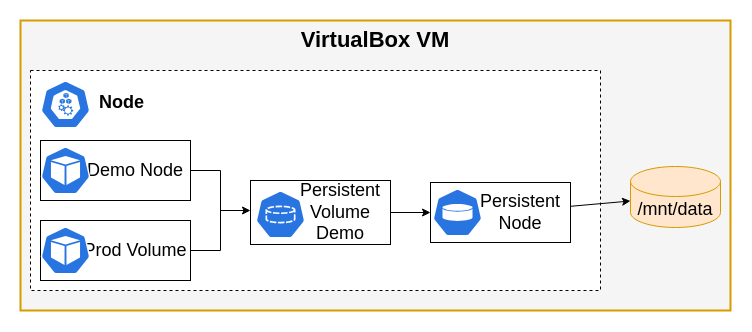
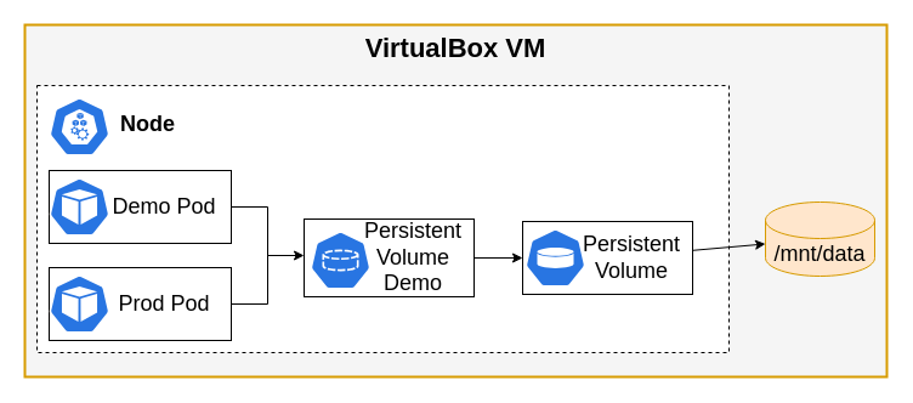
  <mxCell id="0" />
  <mxCell id="1" parent="0" />
  <mxCell id="2" value="VirtualBox VM" style="rounded=0;whiteSpace=wrap;html=1;fontSize=22;align=center;fillColor=#f5f5f5;strokeColor=#d79b00;strokeWidth=2;verticalAlign=top;fontStyle=1;" vertex="1" parent="1"><mxGeometry x="20" y="20" width="710" height="290" as="geometry" /></mxCell>
  <mxCell id="3" value="Node" style="rounded=0;whiteSpace=wrap;html=1;fontSize=18;dashed=1;verticalAlign=top;align=left;spacingLeft=67;spacingTop=15;fontStyle=1" vertex="1" parent="1"><mxGeometry x="30" y="70" width="570" height="220" as="geometry" /></mxCell>
- <mxCell id="4" value="Persistent&lt;br&gt;Node" style="rounded=0;whiteSpace=wrap;html=1;fontSize=18;spacingLeft=40;" vertex="1" parent="1"><mxGeometry x="430" y="182" width="140" height="60" as="geometry" /></mxCell>
+ <mxCell id="4" value="Persistent&lt;br&gt;Volume" style="rounded=0;whiteSpace=wrap;html=1;fontSize=18;spacingLeft=40;" vertex="1" parent="1"><mxGeometry x="430" y="182" width="140" height="60" as="geometry" /></mxCell>
  <mxCell id="5" value="Persistent&lt;br&gt;Volume&lt;br&gt;Demo" style="rounded=0;whiteSpace=wrap;html=1;fontSize=18;spacingLeft=40;" vertex="1" parent="1"><mxGeometry x="250" y="180" width="140" height="64" as="geometry" /></mxCell>
- <mxCell id="6" value="Demo Node" style="rounded=0;whiteSpace=wrap;html=1;fontSize=18;spacingLeft=40;" vertex="1" parent="1"><mxGeometry x="40" y="140" width="150" height="60" as="geometry" /></mxCell>
- <mxCell id="7" value="Prod Volume" style="rounded=0;whiteSpace=wrap;html=1;fontSize=18;spacingLeft=40;" vertex="1" parent="1"><mxGeometry x="40" y="220" width="150" height="60" as="geometry" /></mxCell>
+ <mxCell id="6" value="Demo Pod" style="rounded=0;whiteSpace=wrap;html=1;fontSize=18;spacingLeft=40;" vertex="1" parent="1"><mxGeometry x="40" y="140" width="150" height="60" as="geometry" /></mxCell>
+ <mxCell id="7" value="Prod Pod" style="rounded=0;whiteSpace=wrap;html=1;fontSize=18;spacingLeft=40;" vertex="1" parent="1"><mxGeometry x="40" y="220" width="150" height="60" as="geometry" /></mxCell>
  <mxCell id="8" value="" style="html=1;dashed=0;whitespace=wrap;fillColor=#2875E2;strokeColor=#ffffff;points=[[0.005,0.63,0],[0.1,0.2,0],[0.9,0.2,0],[0.5,0,0],[0.995,0.63,0],[0.72,0.99,0],[0.5,1,0],[0.28,0.99,0]];shape=mxgraph.kubernetes.icon;prIcon=pod;fontSize=18;" vertex="1" parent="1"><mxGeometry x="40" y="146" width="50" height="48" as="geometry" /></mxCell>
  <mxCell id="9" value="" style="html=1;dashed=0;whitespace=wrap;fillColor=#2875E2;strokeColor=#ffffff;points=[[0.005,0.63,0],[0.1,0.2,0],[0.9,0.2,0],[0.5,0,0],[0.995,0.63,0],[0.72,0.99,0],[0.5,1,0],[0.28,0.99,0]];shape=mxgraph.kubernetes.icon;prIcon=pod;fontSize=18;" vertex="1" parent="1"><mxGeometry x="40" y="226" width="50" height="48" as="geometry" /></mxCell>
  <mxCell id="10" value="" style="html=1;dashed=0;whitespace=wrap;fillColor=#2875E2;strokeColor=#ffffff;points=[[0.005,0.63,0],[0.1,0.2,0],[0.9,0.2,0],[0.5,0,0],[0.995,0.63,0],[0.72,0.99,0],[0.5,1,0],[0.28,0.99,0]];shape=mxgraph.kubernetes.icon;prIcon=pvc;fontSize=18;" vertex="1" parent="1"><mxGeometry x="255" y="190" width="50" height="48" as="geometry" /></mxCell>
  <mxCell id="11" value="" style="html=1;dashed=0;whitespace=wrap;fillColor=#2875E2;strokeColor=#ffffff;points=[[0.005,0.63,0],[0.1,0.2,0],[0.9,0.2,0],[0.5,0,0],[0.995,0.63,0],[0.72,0.99,0],[0.5,1,0],[0.28,0.99,0]];shape=mxgraph.kubernetes.icon;prIcon=pv;fontSize=18;" vertex="1" parent="1"><mxGeometry x="432" y="188" width="50" height="48" as="geometry" /></mxCell>
  <mxCell id="12" value="/mnt/data" style="shape=cylinder3;whiteSpace=wrap;html=1;boundedLbl=1;backgroundOutline=1;size=15;fontSize=18;fillColor=#ffe6cc;strokeColor=#d79b00;" vertex="1" parent="1"><mxGeometry x="630" y="166" width="90" height="61" as="geometry" /></mxCell>
  <mxCell id="13" value="" style="endArrow=none;html=1;fontSize=18;" edge="1" parent="1" source="6"><mxGeometry width="50" height="50" relative="1" as="geometry"><mxPoint x="380" y="270" as="sourcePoint" /><mxPoint x="220" y="170" as="targetPoint" /></mxGeometry></mxCell>
  <mxCell id="14" value="" style="endArrow=none;html=1;fontSize=18;" edge="1" parent="1" source="7"><mxGeometry width="50" height="50" relative="1" as="geometry"><mxPoint x="200" y="180" as="sourcePoint" /><mxPoint x="220" y="250" as="targetPoint" /></mxGeometry></mxCell>
  <mxCell id="15" value="" style="endArrow=none;html=1;fontSize=18;" edge="1" parent="1"><mxGeometry width="50" height="50" relative="1" as="geometry"><mxPoint x="220" y="250" as="sourcePoint" /><mxPoint x="220" y="170" as="targetPoint" /></mxGeometry></mxCell>
  <mxCell id="16" value="" style="endArrow=classic;html=1;fontSize=18;" edge="1" parent="1"><mxGeometry width="50" height="50" relative="1" as="geometry"><mxPoint x="220" y="210" as="sourcePoint" /><mxPoint x="250" y="210" as="targetPoint" /></mxGeometry></mxCell>
  <mxCell id="17" value="" style="endArrow=classic;html=1;fontSize=18;" edge="1" parent="1" source="5" target="4"><mxGeometry width="50" height="50" relative="1" as="geometry"><mxPoint x="380" y="270" as="sourcePoint" /><mxPoint x="430" y="220" as="targetPoint" /></mxGeometry></mxCell>
  <mxCell id="18" value="" style="endArrow=classic;html=1;fontSize=18;" edge="1" parent="1" source="4" target="12"><mxGeometry width="50" height="50" relative="1" as="geometry"><mxPoint x="380" y="270" as="sourcePoint" /><mxPoint x="430" y="220" as="targetPoint" /></mxGeometry></mxCell>
  <mxCell id="19" value="" style="html=1;dashed=0;whitespace=wrap;fillColor=#2875E2;strokeColor=#ffffff;points=[[0.005,0.63,0],[0.1,0.2,0],[0.9,0.2,0],[0.5,0,0],[0.995,0.63,0],[0.72,0.99,0],[0.5,1,0],[0.28,0.99,0]];shape=mxgraph.kubernetes.icon;prIcon=node;fontSize=18;" vertex="1" parent="1"><mxGeometry x="40" y="80" width="50" height="48" as="geometry" /></mxCell>
